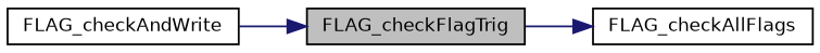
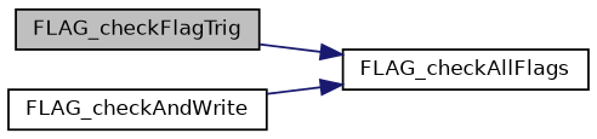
  digraph {
    rankdir=RL
    node [color=black fillcolor=white fontname=Helvetica fontsize=10 shape=record style=filled]
    edge [color=midnightblue dir=back fontname=Helvetica fontsize=10 labelfontname=Helvetica labelfontsize=10 style=solid]
    n1 [fillcolor=grey75 fontcolor=black height=0.2 label=FLAG_checkFlagTrig width=0.4]
    n2 [height=0.2 label=FLAG_checkAllFlags width=0.4]
    n3 [height=0.2 label=FLAG_checkAndWrite width=0.4]
    n2 -> n1
-   n1 -> n3
+   n2 -> n3
  }
